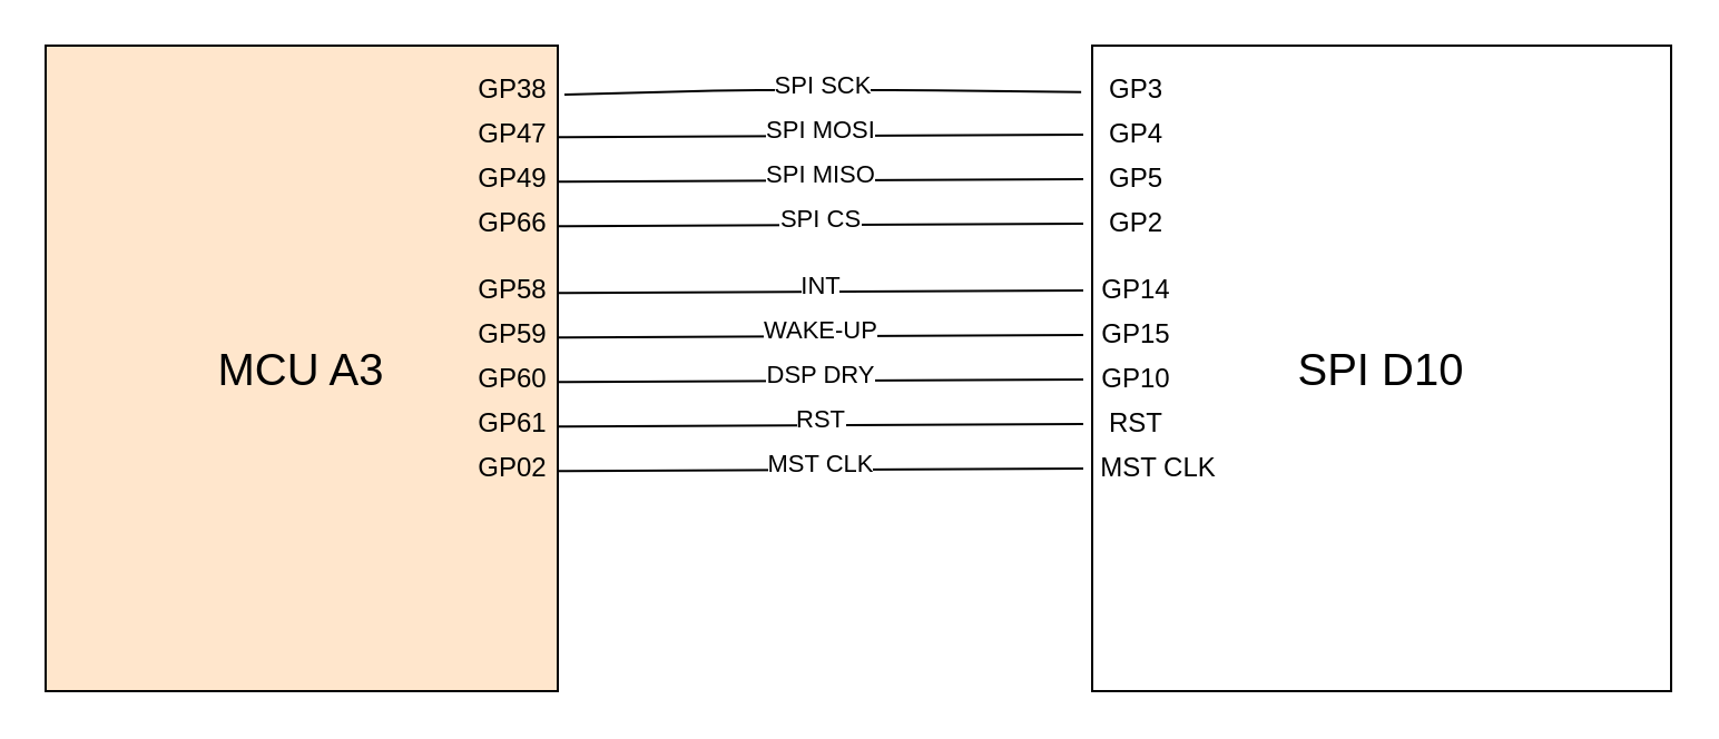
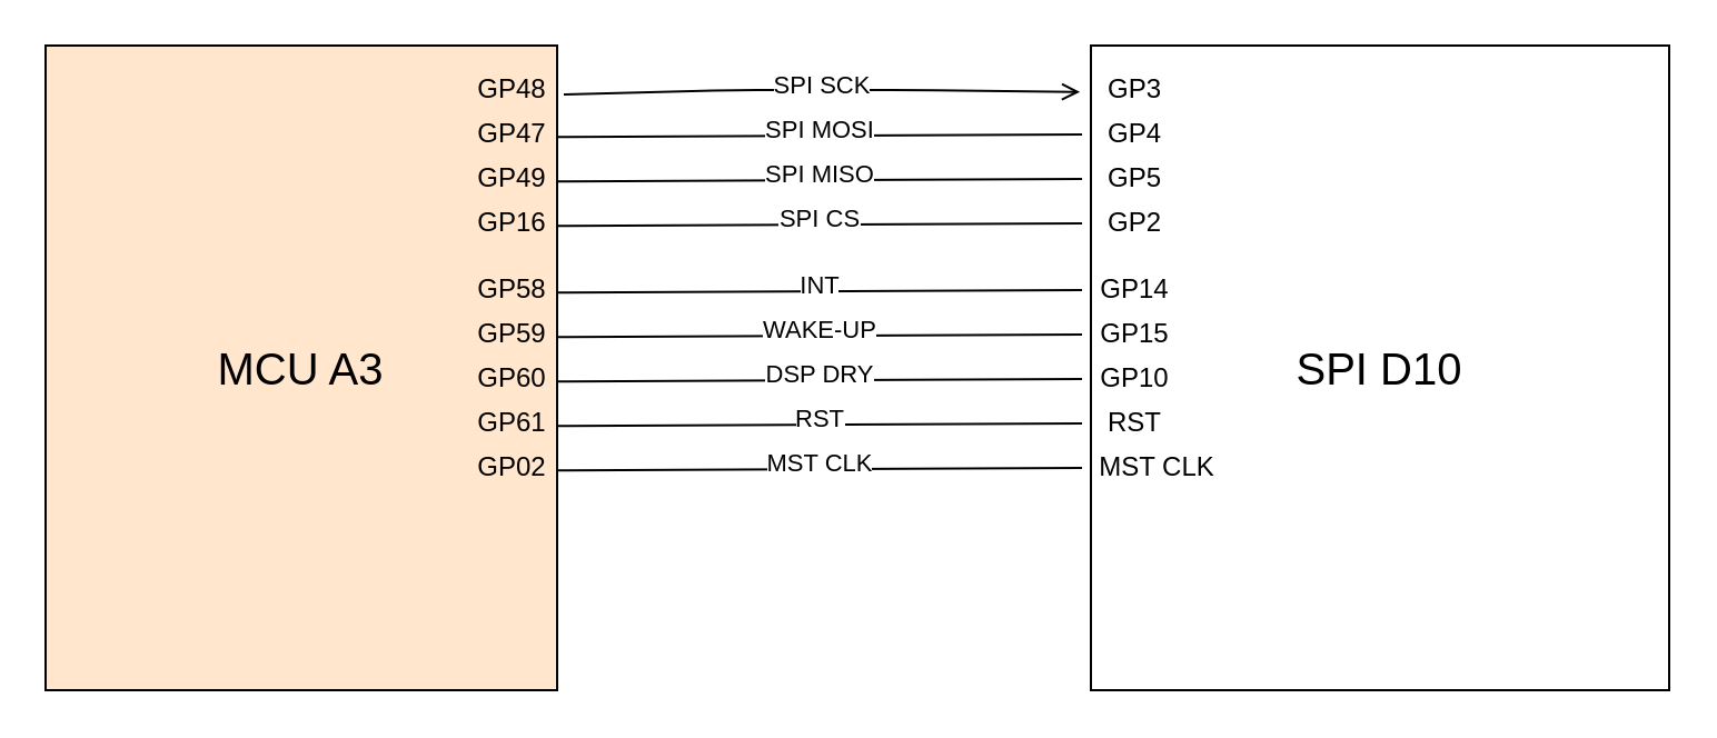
  <mxCell id="0" />
  <mxCell id="1" parent="0" />
  <mxCell id="2" value="&lt;font style=&quot;font-size: 20px&quot;&gt;MCU A3&lt;br&gt;&lt;/font&gt;" style="rounded=0;whiteSpace=wrap;html=1;fillColor=#ffe6cc;" vertex="1" parent="1"><mxGeometry x="20" y="20" width="230" height="290" as="geometry" /></mxCell>
  <mxCell id="3" value="&lt;font style=&quot;font-size: 20px&quot;&gt;SPI D10&lt;br&gt;&lt;/font&gt;" style="rounded=0;whiteSpace=wrap;html=1;" vertex="1" parent="1"><mxGeometry x="490" y="20" width="260" height="290" as="geometry" /></mxCell>
- <mxCell id="4" value="" style="endArrow=none;html=1;exitX=1.013;exitY=0.076;exitDx=0;exitDy=0;exitPerimeter=0;entryX=-0.019;entryY=0.072;entryDx=0;entryDy=0;entryPerimeter=0;" edge="1" parent="1" source="2" target="3"><mxGeometry width="50" height="50" relative="1" as="geometry"><mxPoint x="270" y="47" as="sourcePoint" /><mxPoint x="460" y="40" as="targetPoint" /><Array as="points"><mxPoint x="330" y="40" /><mxPoint x="410" y="40" /></Array></mxGeometry></mxCell>
+ <mxCell id="4" value="" style="endArrow=open;html=1;exitX=1.013;exitY=0.076;exitDx=0;exitDy=0;exitPerimeter=0;entryX=-0.019;entryY=0.072;entryDx=0;entryDy=0;entryPerimeter=0;" edge="1" parent="1" source="2" target="3"><mxGeometry width="50" height="50" relative="1" as="geometry"><mxPoint x="270" y="47" as="sourcePoint" /><mxPoint x="460" y="40" as="targetPoint" /><Array as="points"><mxPoint x="330" y="40" /><mxPoint x="410" y="40" /></Array></mxGeometry></mxCell>
  <mxCell id="5" value="SPI SCK&lt;br&gt;" style="edgeLabel;html=1;align=center;verticalAlign=middle;resizable=0;points=[];" vertex="1" connectable="0" parent="4"><mxGeometry x="-0.221" y="3" relative="1" as="geometry"><mxPoint x="26" as="offset" /></mxGeometry></mxCell>
  <mxCell id="6" value="" style="endArrow=none;html=1;entryX=-0.012;entryY=0.093;entryDx=0;entryDy=0;entryPerimeter=0;exitX=1.013;exitY=0.097;exitDx=0;exitDy=0;exitPerimeter=0;" edge="1" parent="1"><mxGeometry width="50" height="50" relative="1" as="geometry"><mxPoint x="250" y="61.16" as="sourcePoint" /><mxPoint x="486" y="60" as="targetPoint" /></mxGeometry></mxCell>
  <mxCell id="7" value="SPI MOSI" style="edgeLabel;html=1;align=center;verticalAlign=middle;resizable=0;points=[];" vertex="1" connectable="0" parent="6"><mxGeometry x="-0.221" y="3" relative="1" as="geometry"><mxPoint x="26" as="offset" /></mxGeometry></mxCell>
  <mxCell id="8" value="" style="endArrow=none;html=1;entryX=-0.012;entryY=0.093;entryDx=0;entryDy=0;entryPerimeter=0;exitX=1.013;exitY=0.097;exitDx=0;exitDy=0;exitPerimeter=0;" edge="1" parent="1"><mxGeometry width="50" height="50" relative="1" as="geometry"><mxPoint x="250" y="81.16" as="sourcePoint" /><mxPoint x="486" y="80" as="targetPoint" /></mxGeometry></mxCell>
  <mxCell id="9" value="SPI MISO" style="edgeLabel;html=1;align=center;verticalAlign=middle;resizable=0;points=[];" vertex="1" connectable="0" parent="8"><mxGeometry x="-0.221" y="3" relative="1" as="geometry"><mxPoint x="26" as="offset" /></mxGeometry></mxCell>
  <mxCell id="10" value="" style="endArrow=none;html=1;entryX=-0.012;entryY=0.093;entryDx=0;entryDy=0;entryPerimeter=0;exitX=1.013;exitY=0.097;exitDx=0;exitDy=0;exitPerimeter=0;" edge="1" parent="1"><mxGeometry width="50" height="50" relative="1" as="geometry"><mxPoint x="250" y="101.16" as="sourcePoint" /><mxPoint x="486" y="100" as="targetPoint" /></mxGeometry></mxCell>
  <mxCell id="11" value="SPI CS" style="edgeLabel;html=1;align=center;verticalAlign=middle;resizable=0;points=[];" vertex="1" connectable="0" parent="10"><mxGeometry x="-0.221" y="3" relative="1" as="geometry"><mxPoint x="26" as="offset" /></mxGeometry></mxCell>
  <mxCell id="12" value="" style="endArrow=none;html=1;entryX=-0.012;entryY=0.093;entryDx=0;entryDy=0;entryPerimeter=0;exitX=1.013;exitY=0.097;exitDx=0;exitDy=0;exitPerimeter=0;" edge="1" parent="1"><mxGeometry width="50" height="50" relative="1" as="geometry"><mxPoint x="250" y="131.16" as="sourcePoint" /><mxPoint x="486" y="130" as="targetPoint" /></mxGeometry></mxCell>
  <mxCell id="13" value="INT" style="edgeLabel;html=1;align=center;verticalAlign=middle;resizable=0;points=[];" vertex="1" connectable="0" parent="12"><mxGeometry x="-0.221" y="3" relative="1" as="geometry"><mxPoint x="26" as="offset" /></mxGeometry></mxCell>
  <mxCell id="14" value="" style="endArrow=none;html=1;entryX=-0.012;entryY=0.093;entryDx=0;entryDy=0;entryPerimeter=0;exitX=1.013;exitY=0.097;exitDx=0;exitDy=0;exitPerimeter=0;" edge="1" parent="1"><mxGeometry width="50" height="50" relative="1" as="geometry"><mxPoint x="250" y="151.16" as="sourcePoint" /><mxPoint x="486" y="150" as="targetPoint" /></mxGeometry></mxCell>
  <mxCell id="15" value="WAKE-UP" style="edgeLabel;html=1;align=center;verticalAlign=middle;resizable=0;points=[];" vertex="1" connectable="0" parent="14"><mxGeometry x="-0.221" y="3" relative="1" as="geometry"><mxPoint x="26" as="offset" /></mxGeometry></mxCell>
  <mxCell id="16" value="" style="endArrow=none;html=1;entryX=-0.012;entryY=0.093;entryDx=0;entryDy=0;entryPerimeter=0;exitX=1.013;exitY=0.097;exitDx=0;exitDy=0;exitPerimeter=0;" edge="1" parent="1"><mxGeometry width="50" height="50" relative="1" as="geometry"><mxPoint x="250" y="171.16" as="sourcePoint" /><mxPoint x="486" y="170" as="targetPoint" /></mxGeometry></mxCell>
  <mxCell id="17" value="DSP DRY" style="edgeLabel;html=1;align=center;verticalAlign=middle;resizable=0;points=[];" vertex="1" connectable="0" parent="16"><mxGeometry x="-0.221" y="3" relative="1" as="geometry"><mxPoint x="26" as="offset" /></mxGeometry></mxCell>
  <mxCell id="18" value="" style="endArrow=none;html=1;entryX=-0.012;entryY=0.093;entryDx=0;entryDy=0;entryPerimeter=0;exitX=1.013;exitY=0.097;exitDx=0;exitDy=0;exitPerimeter=0;" edge="1" parent="1"><mxGeometry width="50" height="50" relative="1" as="geometry"><mxPoint x="250" y="191.16" as="sourcePoint" /><mxPoint x="486" y="190" as="targetPoint" /></mxGeometry></mxCell>
  <mxCell id="19" value="RST" style="edgeLabel;html=1;align=center;verticalAlign=middle;resizable=0;points=[];" vertex="1" connectable="0" parent="18"><mxGeometry x="-0.221" y="3" relative="1" as="geometry"><mxPoint x="26" as="offset" /></mxGeometry></mxCell>
  <mxCell id="20" value="" style="endArrow=none;html=1;entryX=-0.012;entryY=0.093;entryDx=0;entryDy=0;entryPerimeter=0;exitX=1.013;exitY=0.097;exitDx=0;exitDy=0;exitPerimeter=0;" edge="1" parent="1"><mxGeometry width="50" height="50" relative="1" as="geometry"><mxPoint x="250" y="211.16" as="sourcePoint" /><mxPoint x="486" y="210" as="targetPoint" /></mxGeometry></mxCell>
  <mxCell id="21" value="MST CLK" style="edgeLabel;html=1;align=center;verticalAlign=middle;resizable=0;points=[];" vertex="1" connectable="0" parent="20"><mxGeometry x="-0.221" y="3" relative="1" as="geometry"><mxPoint x="26" as="offset" /></mxGeometry></mxCell>
- <mxCell id="22" value="GP38" style="text;html=1;strokeColor=none;fillColor=none;align=center;verticalAlign=middle;whiteSpace=wrap;rounded=0;" vertex="1" parent="1"><mxGeometry x="210" y="30" width="40" height="20" as="geometry" /></mxCell>
+ <mxCell id="22" value="GP48" style="text;html=1;strokeColor=none;fillColor=none;align=center;verticalAlign=middle;whiteSpace=wrap;rounded=0;" vertex="1" parent="1"><mxGeometry x="210" y="30" width="40" height="20" as="geometry" /></mxCell>
  <mxCell id="23" value="GP47" style="text;html=1;strokeColor=none;fillColor=none;align=center;verticalAlign=middle;whiteSpace=wrap;rounded=0;" vertex="1" parent="1"><mxGeometry x="210" y="50" width="40" height="20" as="geometry" /></mxCell>
  <mxCell id="24" value="GP49" style="text;html=1;strokeColor=none;fillColor=none;align=center;verticalAlign=middle;whiteSpace=wrap;rounded=0;" vertex="1" parent="1"><mxGeometry x="210" y="70" width="40" height="20" as="geometry" /></mxCell>
- <mxCell id="25" value="GP66" style="text;html=1;strokeColor=none;fillColor=none;align=center;verticalAlign=middle;whiteSpace=wrap;rounded=0;" vertex="1" parent="1"><mxGeometry x="210" y="90" width="40" height="20" as="geometry" /></mxCell>
+ <mxCell id="25" value="GP16" style="text;html=1;strokeColor=none;fillColor=none;align=center;verticalAlign=middle;whiteSpace=wrap;rounded=0;" vertex="1" parent="1"><mxGeometry x="210" y="90" width="40" height="20" as="geometry" /></mxCell>
  <mxCell id="26" value="GP58" style="text;html=1;strokeColor=none;fillColor=none;align=center;verticalAlign=middle;whiteSpace=wrap;rounded=0;" vertex="1" parent="1"><mxGeometry x="210" y="120" width="40" height="20" as="geometry" /></mxCell>
  <mxCell id="27" value="GP59" style="text;html=1;strokeColor=none;fillColor=none;align=center;verticalAlign=middle;whiteSpace=wrap;rounded=0;" vertex="1" parent="1"><mxGeometry x="210" y="140" width="40" height="20" as="geometry" /></mxCell>
  <mxCell id="28" value="GP60" style="text;html=1;strokeColor=none;fillColor=none;align=center;verticalAlign=middle;whiteSpace=wrap;rounded=0;" vertex="1" parent="1"><mxGeometry x="210" y="160" width="40" height="20" as="geometry" /></mxCell>
  <mxCell id="29" value="GP61" style="text;html=1;strokeColor=none;fillColor=none;align=center;verticalAlign=middle;whiteSpace=wrap;rounded=0;" vertex="1" parent="1"><mxGeometry x="210" y="180" width="40" height="20" as="geometry" /></mxCell>
  <mxCell id="30" value="GP02" style="text;html=1;strokeColor=none;fillColor=none;align=center;verticalAlign=middle;whiteSpace=wrap;rounded=0;" vertex="1" parent="1"><mxGeometry x="210" y="200" width="40" height="20" as="geometry" /></mxCell>
  <mxCell id="31" value="GP3" style="text;html=1;strokeColor=none;fillColor=none;align=center;verticalAlign=middle;whiteSpace=wrap;rounded=0;" vertex="1" parent="1"><mxGeometry x="490" y="30" width="40" height="20" as="geometry" /></mxCell>
  <mxCell id="32" value="GP4" style="text;html=1;strokeColor=none;fillColor=none;align=center;verticalAlign=middle;whiteSpace=wrap;rounded=0;" vertex="1" parent="1"><mxGeometry x="490" y="50" width="40" height="20" as="geometry" /></mxCell>
  <mxCell id="33" value="GP5" style="text;html=1;strokeColor=none;fillColor=none;align=center;verticalAlign=middle;whiteSpace=wrap;rounded=0;" vertex="1" parent="1"><mxGeometry x="490" y="70" width="40" height="20" as="geometry" /></mxCell>
  <mxCell id="34" value="GP2" style="text;html=1;strokeColor=none;fillColor=none;align=center;verticalAlign=middle;whiteSpace=wrap;rounded=0;" vertex="1" parent="1"><mxGeometry x="490" y="90" width="40" height="20" as="geometry" /></mxCell>
  <mxCell id="35" value="GP14" style="text;html=1;strokeColor=none;fillColor=none;align=center;verticalAlign=middle;whiteSpace=wrap;rounded=0;" vertex="1" parent="1"><mxGeometry x="490" y="120" width="40" height="20" as="geometry" /></mxCell>
  <mxCell id="36" value="GP15" style="text;html=1;strokeColor=none;fillColor=none;align=center;verticalAlign=middle;whiteSpace=wrap;rounded=0;" vertex="1" parent="1"><mxGeometry x="490" y="140" width="40" height="20" as="geometry" /></mxCell>
  <mxCell id="37" value="GP10" style="text;html=1;strokeColor=none;fillColor=none;align=center;verticalAlign=middle;whiteSpace=wrap;rounded=0;" vertex="1" parent="1"><mxGeometry x="490" y="160" width="40" height="20" as="geometry" /></mxCell>
  <mxCell id="38" value="RST" style="text;html=1;strokeColor=none;fillColor=none;align=center;verticalAlign=middle;whiteSpace=wrap;rounded=0;" vertex="1" parent="1"><mxGeometry x="490" y="180" width="40" height="20" as="geometry" /></mxCell>
  <mxCell id="39" value="MST CLK" style="text;html=1;strokeColor=none;fillColor=none;align=center;verticalAlign=middle;whiteSpace=wrap;rounded=0;" vertex="1" parent="1"><mxGeometry x="490" y="200" width="60" height="20" as="geometry" /></mxCell>
